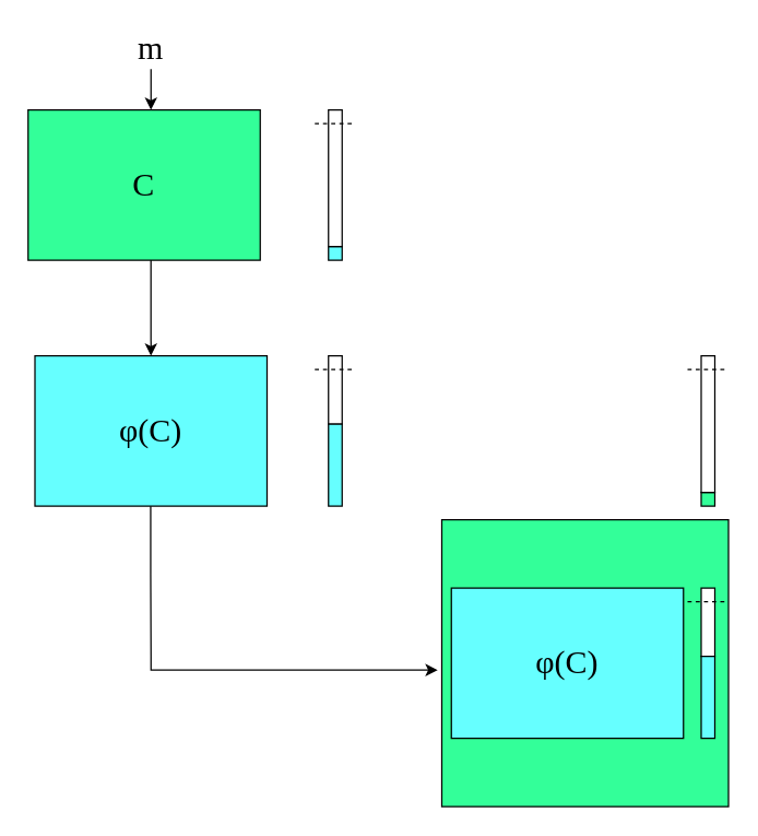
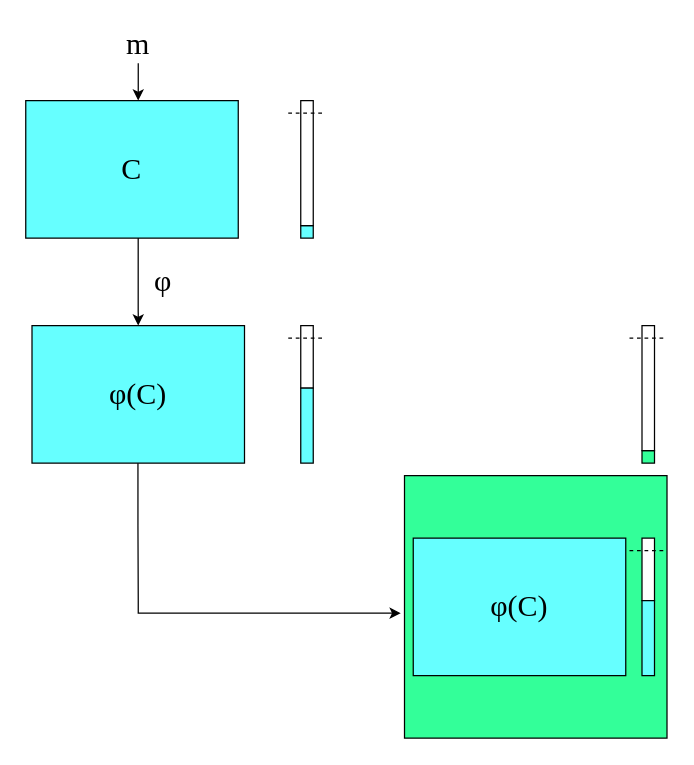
  <mxCell id="0" />
  <mxCell id="1" parent="0" />
  <mxCell id="2" value="&lt;font face=&quot;Times New Roman&quot; style=&quot;font-size: 24px;&quot;&gt;m&lt;/font&gt;" style="text;strokeColor=none;align=center;fillColor=none;html=1;verticalAlign=middle;whiteSpace=wrap;rounded=0;" vertex="1" parent="1"><mxGeometry x="80" y="20" width="60" height="30" as="geometry" /></mxCell>
  <mxCell id="3" value="" style="endArrow=classic;html=1;rounded=0;exitX=0.5;exitY=1;exitDx=0;exitDy=0;" edge="1" parent="1"><mxGeometry width="50" height="50" relative="1" as="geometry"><mxPoint x="110" y="50" as="sourcePoint" /><mxPoint x="110" y="80" as="targetPoint" /></mxGeometry></mxCell>
- <mxCell id="4" value="&lt;font face=&quot;Times New Roman&quot; style=&quot;font-size: 24px;&quot;&gt;C&lt;/font&gt;" style="rounded=0;whiteSpace=wrap;html=1;fillColor=#33ff99;" vertex="1" parent="1"><mxGeometry x="20" y="80" width="170" height="110" as="geometry" /></mxCell>
+ <mxCell id="4" value="&lt;font face=&quot;Times New Roman&quot; style=&quot;font-size: 24px;&quot;&gt;C&lt;/font&gt;" style="rounded=0;whiteSpace=wrap;html=1;fillColor=#66FFFF;" vertex="1" parent="1"><mxGeometry x="20" y="80" width="170" height="110" as="geometry" /></mxCell>
  <mxCell id="5" value="" style="whiteSpace=wrap;html=1;aspect=fixed;fillColor=#66FFFF;" vertex="1" parent="1"><mxGeometry x="240" y="180" width="10" height="10" as="geometry" /></mxCell>
  <mxCell id="6" value="" style="endArrow=classic;html=1;rounded=0;exitX=0.529;exitY=1.009;exitDx=0;exitDy=0;exitPerimeter=0;" edge="1" parent="1"><mxGeometry width="50" height="50" relative="1" as="geometry"><mxPoint x="109.93" y="190" as="sourcePoint" /><mxPoint x="110" y="260" as="targetPoint" /></mxGeometry></mxCell>
+ <mxCell id="7" value="&lt;font face=&quot;Times New Roman&quot; style=&quot;font-size: 24px;&quot;&gt;φ&lt;/font&gt;" style="text;strokeColor=none;align=center;fillColor=none;html=1;verticalAlign=middle;whiteSpace=wrap;rounded=0;" vertex="1" parent="1"><mxGeometry x="100" y="210" width="60" height="30" as="geometry" /></mxCell>
  <mxCell id="8" value="" style="rounded=0;whiteSpace=wrap;html=1;" vertex="1" parent="1"><mxGeometry x="240" y="80" width="10" height="100" as="geometry" /></mxCell>
  <mxCell id="9" style="edgeStyle=orthogonalEdgeStyle;rounded=0;orthogonalLoop=1;jettySize=auto;html=1;exitX=0.5;exitY=1;exitDx=0;exitDy=0;" edge="1" parent="1" source="8" target="8"><mxGeometry relative="1" as="geometry" /></mxCell>
  <mxCell id="10" value="" style="endArrow=none;dashed=1;html=1;rounded=0;" edge="1" parent="1"><mxGeometry width="50" height="50" relative="1" as="geometry"><mxPoint x="230" y="90" as="sourcePoint" /><mxPoint x="260" y="90" as="targetPoint" /></mxGeometry></mxCell>
  <mxCell id="11" value="" style="rounded=0;whiteSpace=wrap;html=1;" vertex="1" parent="1"><mxGeometry x="240" y="260" width="10" height="50" as="geometry" /></mxCell>
  <mxCell id="12" value="" style="endArrow=none;dashed=1;html=1;rounded=0;" edge="1" parent="1"><mxGeometry width="50" height="50" relative="1" as="geometry"><mxPoint x="230" y="270" as="sourcePoint" /><mxPoint x="260" y="270" as="targetPoint" /></mxGeometry></mxCell>
  <mxCell id="13" value="" style="rounded=0;whiteSpace=wrap;html=1;fillColor=#66FFFF;" vertex="1" parent="1"><mxGeometry x="240" y="310" width="10" height="60" as="geometry" /></mxCell>
  <mxCell id="14" value="&lt;span style=&quot;font-family: &amp;quot;Times New Roman&amp;quot;; font-size: 24px;&quot;&gt;φ(&lt;/span&gt;&lt;font face=&quot;Times New Roman&quot; style=&quot;font-size: 24px;&quot;&gt;C)&lt;/font&gt;" style="rounded=0;whiteSpace=wrap;html=1;fillColor=#66FFFF;" vertex="1" parent="1"><mxGeometry x="25" y="260" width="170" height="110" as="geometry" /></mxCell>
  <mxCell id="15" value="" style="endArrow=classic;html=1;rounded=0;" edge="1" parent="1"><mxGeometry width="50" height="50" relative="1" as="geometry"><mxPoint x="109.76" y="370" as="sourcePoint" /><mxPoint x="320" y="490" as="targetPoint" /><Array as="points"><mxPoint x="109.76" y="420" /><mxPoint x="110" y="480" /><mxPoint x="110" y="490" /></Array></mxGeometry></mxCell>
  <mxCell id="16" value="" style="whiteSpace=wrap;html=1;aspect=fixed;fillColor=#33FF99;" vertex="1" parent="1"><mxGeometry x="323" y="380" width="210" height="210" as="geometry" /></mxCell>
  <mxCell id="17" value="&lt;span style=&quot;font-family: &amp;quot;Times New Roman&amp;quot;; font-size: 24px;&quot;&gt;φ(&lt;/span&gt;&lt;font face=&quot;Times New Roman&quot; style=&quot;font-size: 24px;&quot;&gt;C)&lt;/font&gt;" style="rounded=0;whiteSpace=wrap;html=1;fillColor=#66FFFF;" vertex="1" parent="1"><mxGeometry x="330" y="430" width="170" height="110" as="geometry" /></mxCell>
  <mxCell id="18" value="" style="rounded=0;whiteSpace=wrap;html=1;" vertex="1" parent="1"><mxGeometry x="513" y="430" width="10" height="50" as="geometry" /></mxCell>
  <mxCell id="19" value="" style="endArrow=none;dashed=1;html=1;rounded=0;" edge="1" parent="1"><mxGeometry width="50" height="50" relative="1" as="geometry"><mxPoint x="503" y="440" as="sourcePoint" /><mxPoint x="533" y="440" as="targetPoint" /></mxGeometry></mxCell>
  <mxCell id="20" value="" style="rounded=0;whiteSpace=wrap;html=1;fillColor=#66FFFF;" vertex="1" parent="1"><mxGeometry x="513" y="480" width="10" height="60" as="geometry" /></mxCell>
  <mxCell id="21" value="" style="whiteSpace=wrap;html=1;aspect=fixed;fillColor=#33FF99;" vertex="1" parent="1"><mxGeometry x="513" y="360" width="10" height="10" as="geometry" /></mxCell>
  <mxCell id="22" value="" style="rounded=0;whiteSpace=wrap;html=1;" vertex="1" parent="1"><mxGeometry x="513" y="260" width="10" height="100" as="geometry" /></mxCell>
  <mxCell id="23" style="edgeStyle=orthogonalEdgeStyle;rounded=0;orthogonalLoop=1;jettySize=auto;html=1;exitX=0.5;exitY=1;exitDx=0;exitDy=0;" edge="1" parent="1" source="22" target="22"><mxGeometry relative="1" as="geometry" /></mxCell>
  <mxCell id="24" value="" style="endArrow=none;dashed=1;html=1;rounded=0;" edge="1" parent="1"><mxGeometry width="50" height="50" relative="1" as="geometry"><mxPoint x="503" y="270" as="sourcePoint" /><mxPoint x="533" y="270" as="targetPoint" /></mxGeometry></mxCell>
